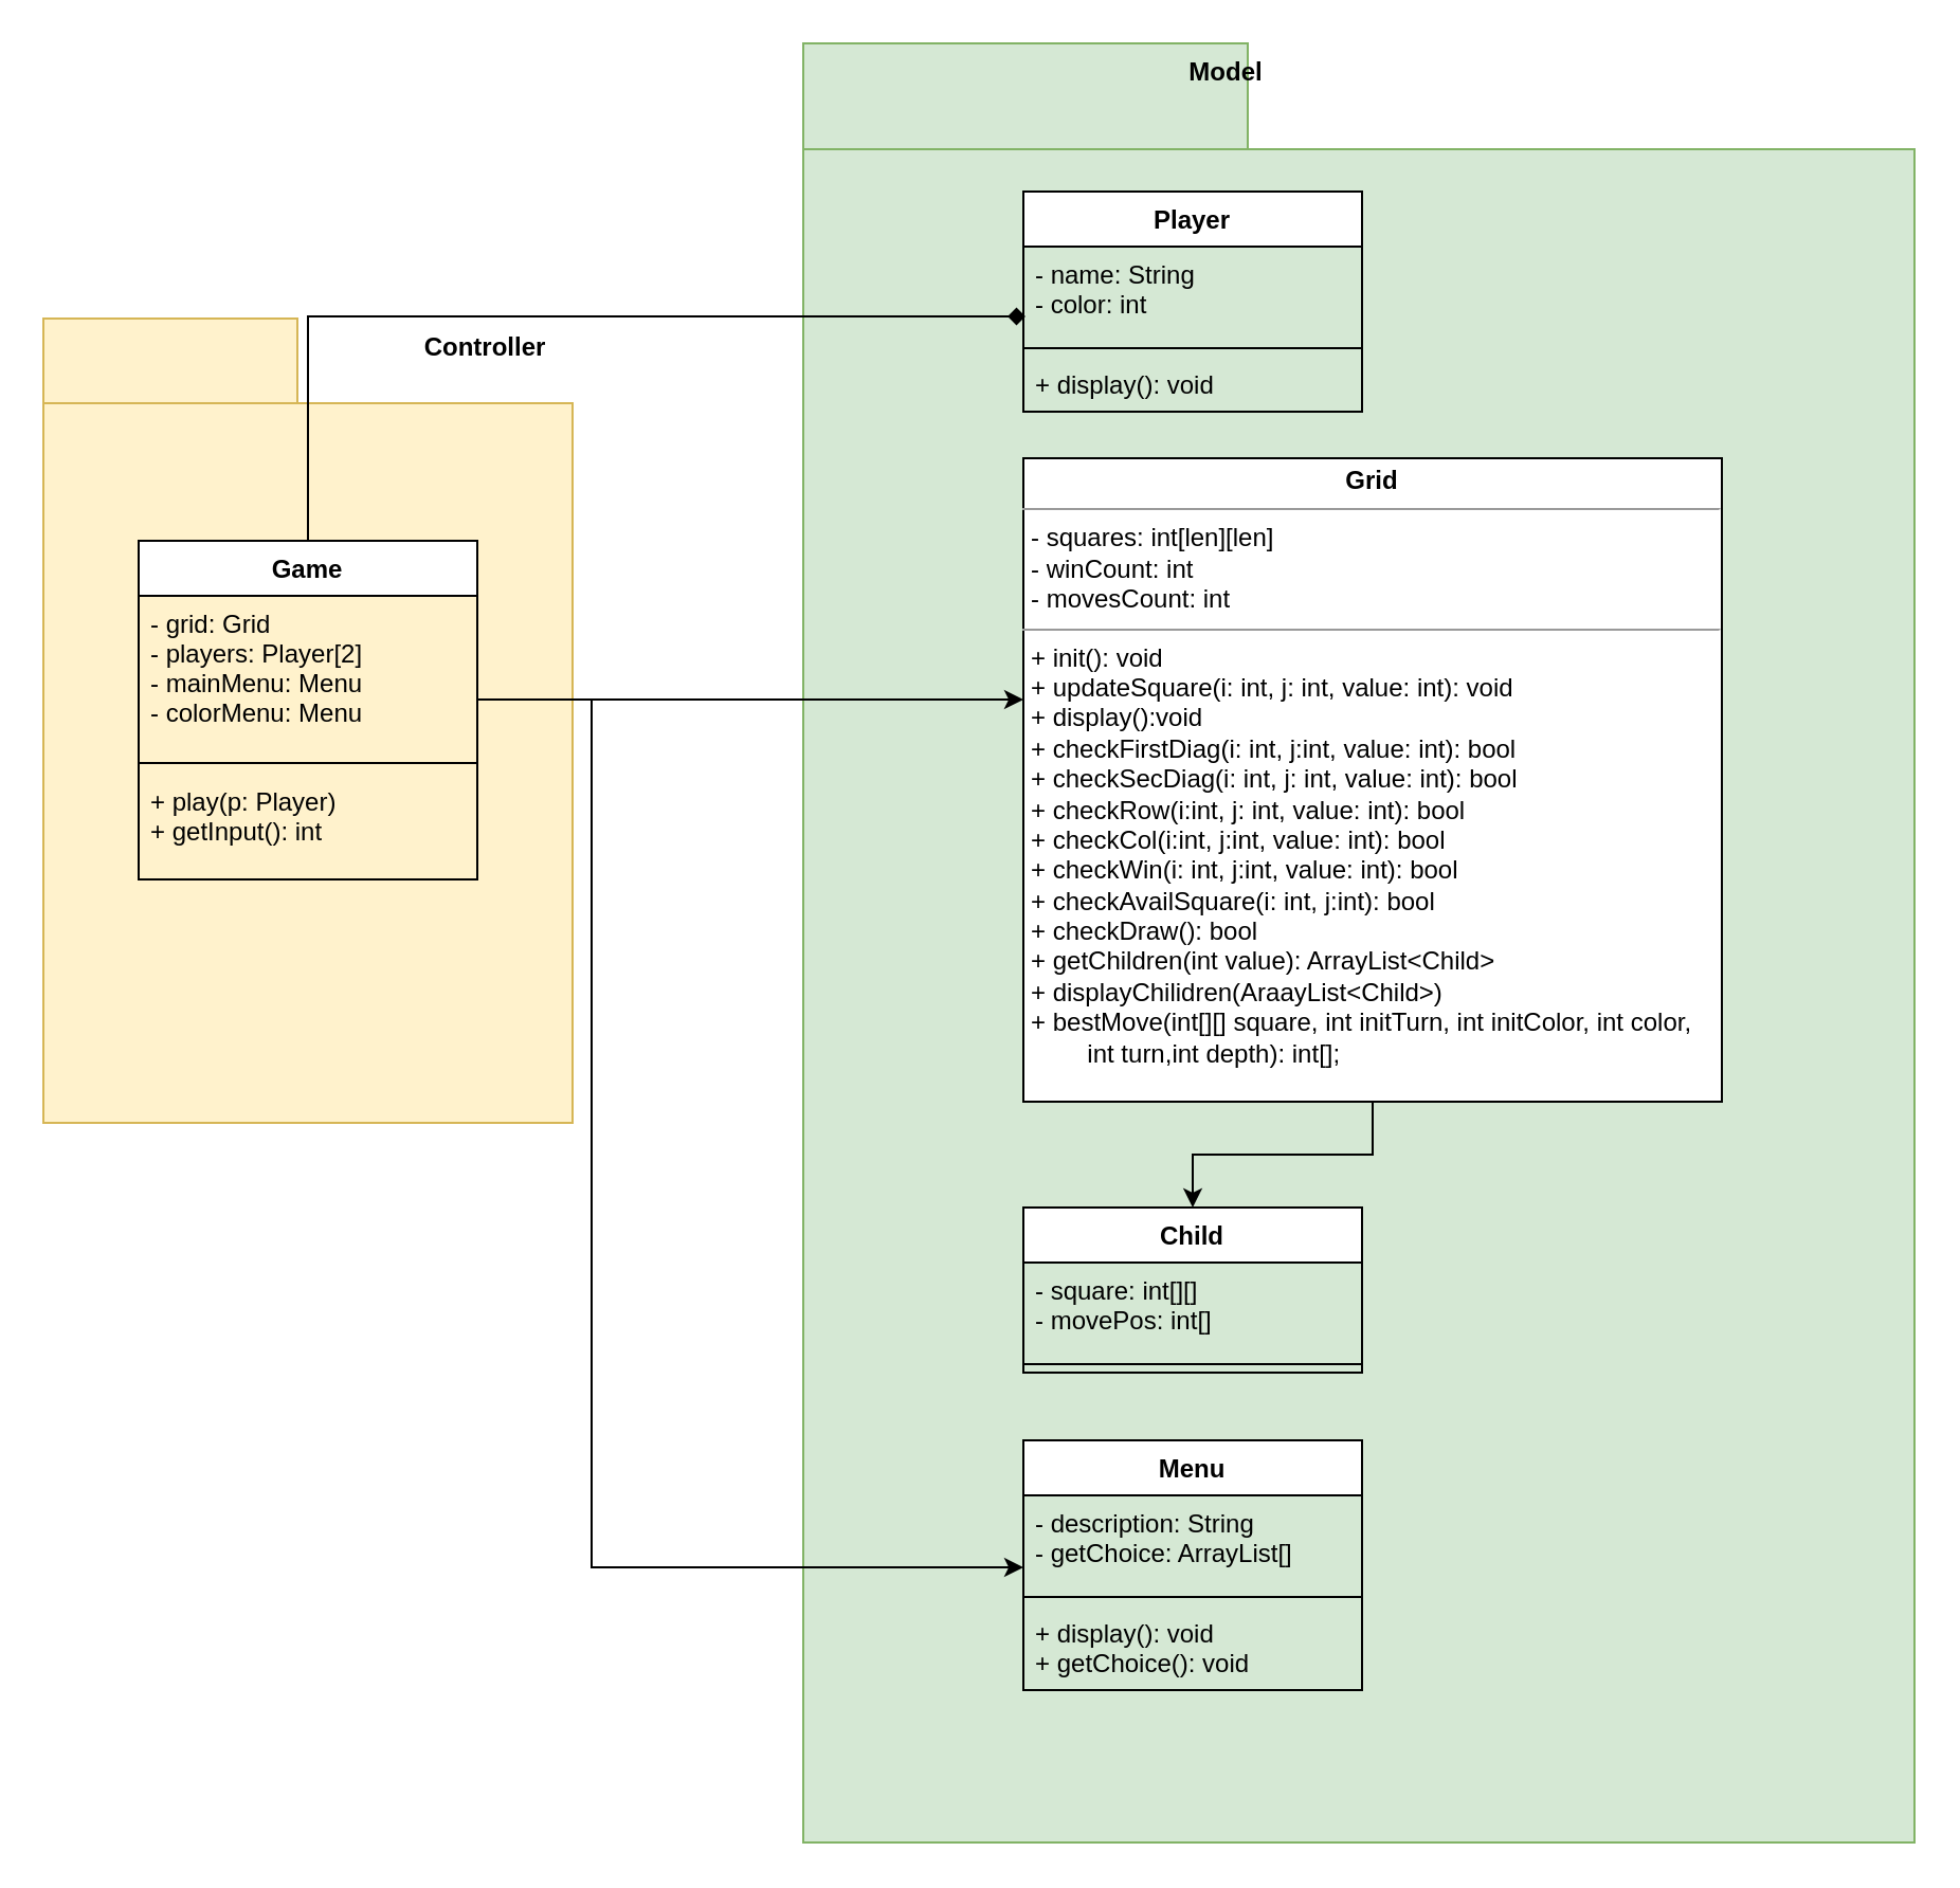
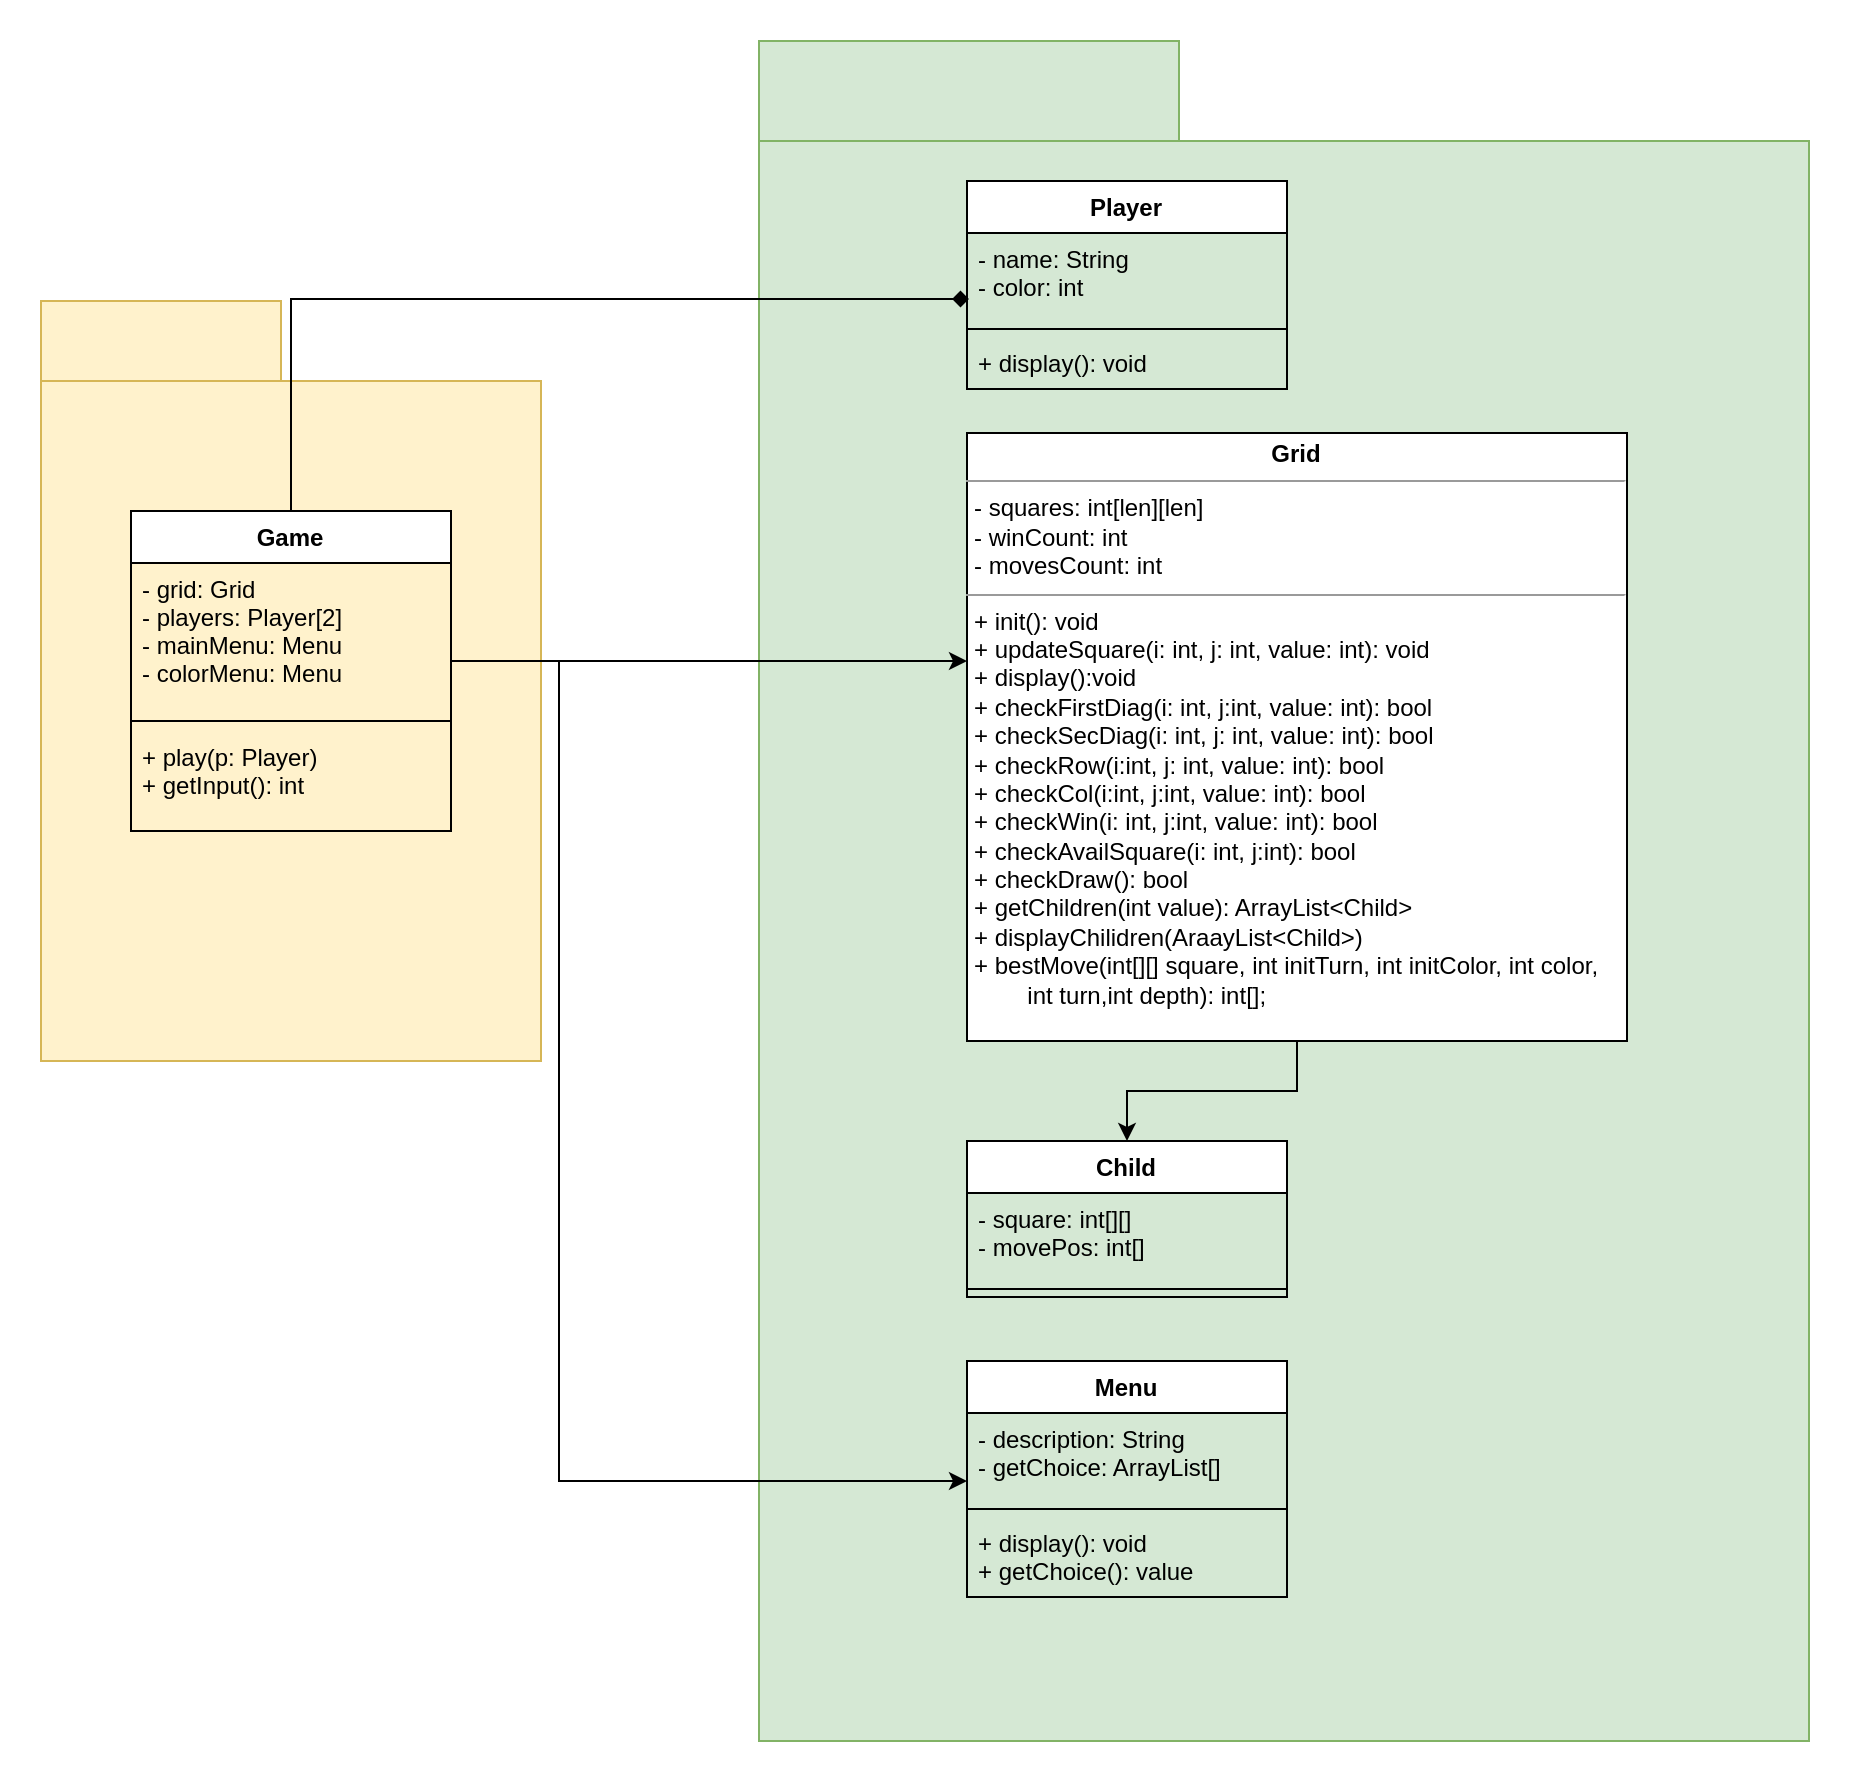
  <mxCell id="0" />
  <mxCell id="1" parent="0" />
  <mxCell id="2" value="" style="shape=folder;fontStyle=1;spacingTop=10;tabWidth=120;tabHeight=40;tabPosition=left;html=1;fillColor=#fff2cc;strokeColor=#d6b656;" parent="1" vertex="1"><mxGeometry x="20" y="150" width="250" height="380" as="geometry" /></mxCell>
  <mxCell id="3" value="+" style="shape=folder;fontStyle=1;spacingTop=10;tabWidth=210;tabHeight=50;tabPosition=left;html=1;fillColor=#d5e8d4;strokeColor=#82b366;" parent="1" vertex="1"><mxGeometry x="379" y="20" width="525" height="850" as="geometry" /></mxCell>
  <mxCell id="4" style="edgeStyle=orthogonalEdgeStyle;rounded=0;orthogonalLoop=1;jettySize=auto;html=1;exitX=0.5;exitY=1;exitDx=0;exitDy=0;entryX=0.5;entryY=0;entryDx=0;entryDy=0;" parent="1" source="5" target="23" edge="1"><mxGeometry relative="1" as="geometry" /></mxCell>
  <mxCell id="5" value="&lt;p style=&quot;margin:0px;margin-top:4px;text-align:center;&quot;&gt;&lt;b&gt;Grid&lt;/b&gt;&lt;/p&gt;&lt;hr size=&quot;1&quot;&gt;&lt;p style=&quot;margin:0px;margin-left:4px;&quot;&gt;- squares: int[len][len]&lt;/p&gt;&lt;p style=&quot;margin:0px;margin-left:4px;&quot;&gt;- winCount: int&lt;/p&gt;&lt;p style=&quot;margin:0px;margin-left:4px;&quot;&gt;- movesCount: int&lt;/p&gt;&lt;hr size=&quot;1&quot;&gt;&lt;p style=&quot;margin:0px;margin-left:4px;&quot;&gt;+ init(): void&lt;/p&gt;&lt;p style=&quot;margin:0px;margin-left:4px;&quot;&gt;+ updateSquare(i: int, j: int, value: int): void&lt;/p&gt;&lt;p style=&quot;margin:0px;margin-left:4px;&quot;&gt;+ display():void&lt;/p&gt;&lt;p style=&quot;margin:0px;margin-left:4px;&quot;&gt;+ checkFirstDiag(i: int, j:int, value: int): bool&lt;/p&gt;&lt;p style=&quot;margin:0px;margin-left:4px;&quot;&gt;+ checkSecDiag(i: int, j: int, value: int): bool&lt;/p&gt;&lt;p style=&quot;margin:0px;margin-left:4px;&quot;&gt;+ checkRow(i:int, j: int, value: int): bool&lt;/p&gt;&lt;p style=&quot;margin:0px;margin-left:4px;&quot;&gt;+ checkCol(i:int, j:int, value: int): bool&lt;/p&gt;&lt;p style=&quot;margin:0px;margin-left:4px;&quot;&gt;+ checkWin(i: int, j:int, value: int): bool&lt;/p&gt;&lt;p style=&quot;margin:0px;margin-left:4px;&quot;&gt;+ checkAvailSquare(i: int, j:int): bool&lt;/p&gt;&lt;p style=&quot;margin:0px;margin-left:4px;&quot;&gt;+ checkDraw(): bool&lt;/p&gt;&lt;p style=&quot;margin:0px;margin-left:4px;&quot;&gt;+ getChildren(int value): ArrayList&amp;lt;Child&amp;gt;&lt;/p&gt;&lt;p style=&quot;margin:0px;margin-left:4px;&quot;&gt;+ displayChilidren(AraayList&amp;lt;Child&amp;gt;)&lt;/p&gt;&lt;p style=&quot;margin:0px;margin-left:4px;&quot;&gt;+ bestMove(int[][] square, int initTurn, int initColor, int color,&amp;nbsp;&lt;/p&gt;&lt;p style=&quot;margin:0px;margin-left:4px;&quot;&gt;&lt;span style=&quot;white-space: pre;&quot;&gt;&#09;&lt;/span&gt;int turn,int depth): int[];&lt;/p&gt;" style="verticalAlign=top;align=left;overflow=fill;fontSize=12;fontFamily=Helvetica;html=1;" parent="1" vertex="1"><mxGeometry x="483" y="216" width="330" height="304" as="geometry" /></mxCell>
  <mxCell id="6" style="edgeStyle=orthogonalEdgeStyle;rounded=0;orthogonalLoop=1;jettySize=auto;html=1;entryX=0.006;entryY=0.75;entryDx=0;entryDy=0;entryPerimeter=0;endArrow=diamond;" parent="1" source="8" target="19" edge="1"><mxGeometry relative="1" as="geometry" /></mxCell>
  <mxCell id="7" style="edgeStyle=orthogonalEdgeStyle;rounded=0;orthogonalLoop=1;jettySize=auto;html=1;" parent="1" source="8" target="5" edge="1"><mxGeometry relative="1" as="geometry"><Array as="points"><mxPoint x="469" y="330" /><mxPoint x="469" y="330" /></Array></mxGeometry></mxCell>
  <mxCell id="8" value="Game" style="swimlane;fontStyle=1;align=center;verticalAlign=top;childLayout=stackLayout;horizontal=1;startSize=26;horizontalStack=0;resizeParent=1;resizeParentMax=0;resizeLast=0;collapsible=1;marginBottom=0;" parent="1" vertex="1"><mxGeometry x="65" y="255" width="160" height="160" as="geometry" /></mxCell>
  <mxCell id="9" value="- grid: Grid&#10;- players: Player[2]&#10;- mainMenu: Menu&#10;- colorMenu: Menu" style="text;strokeColor=none;fillColor=none;align=left;verticalAlign=top;spacingLeft=4;spacingRight=4;overflow=hidden;rotatable=0;points=[[0,0.5],[1,0.5]];portConstraint=eastwest;" parent="8" vertex="1"><mxGeometry y="26" width="160" height="74" as="geometry" /></mxCell>
  <mxCell id="10" value="" style="line;strokeWidth=1;fillColor=none;align=left;verticalAlign=middle;spacingTop=-1;spacingLeft=3;spacingRight=3;rotatable=0;labelPosition=right;points=[];portConstraint=eastwest;" parent="8" vertex="1"><mxGeometry y="100" width="160" height="10" as="geometry" /></mxCell>
  <mxCell id="11" value="+ play(p: Player)&#10;+ getInput(): int&#10;" style="text;strokeColor=none;fillColor=none;align=left;verticalAlign=top;spacingLeft=4;spacingRight=4;overflow=hidden;rotatable=0;points=[[0,0.5],[1,0.5]];portConstraint=eastwest;" parent="8" vertex="1"><mxGeometry y="110" width="160" height="50" as="geometry" /></mxCell>
  <mxCell id="12" value="Menu" style="swimlane;fontStyle=1;align=center;verticalAlign=top;childLayout=stackLayout;horizontal=1;startSize=26;horizontalStack=0;resizeParent=1;resizeParentMax=0;resizeLast=0;collapsible=1;marginBottom=0;" parent="1" vertex="1"><mxGeometry x="483" y="680" width="160" height="118" as="geometry" /></mxCell>
  <mxCell id="13" value="- description: String&#10;- getChoice: ArrayList[]" style="text;strokeColor=none;fillColor=none;align=left;verticalAlign=top;spacingLeft=4;spacingRight=4;overflow=hidden;rotatable=0;points=[[0,0.5],[1,0.5]];portConstraint=eastwest;" parent="12" vertex="1"><mxGeometry y="26" width="160" height="44" as="geometry" /></mxCell>
  <mxCell id="14" value="" style="line;strokeWidth=1;fillColor=none;align=left;verticalAlign=middle;spacingTop=-1;spacingLeft=3;spacingRight=3;rotatable=0;labelPosition=right;points=[];portConstraint=eastwest;" parent="12" vertex="1"><mxGeometry y="70" width="160" height="8" as="geometry" /></mxCell>
- <mxCell id="15" value="+ display(): void&#10;+ getChoice(): void" style="text;strokeColor=none;fillColor=none;align=left;verticalAlign=top;spacingLeft=4;spacingRight=4;overflow=hidden;rotatable=0;points=[[0,0.5],[1,0.5]];portConstraint=eastwest;" parent="12" vertex="1"><mxGeometry y="78" width="160" height="40" as="geometry" /></mxCell>
- <mxCell id="16" value="Model" style="text;align=center;fontStyle=1;verticalAlign=middle;spacingLeft=3;spacingRight=3;strokeColor=none;rotatable=0;points=[[0,0.5],[1,0.5]];portConstraint=eastwest;" parent="1" vertex="1"><mxGeometry x="509" y="20" width="140" height="26" as="geometry" /></mxCell>
- <mxCell id="17" value="Controller" style="text;align=center;fontStyle=1;verticalAlign=middle;spacingLeft=3;spacingRight=3;strokeColor=none;rotatable=0;points=[[0,0.5],[1,0.5]];portConstraint=eastwest;" parent="1" vertex="1"><mxGeometry x="189" y="150" width="80" height="26" as="geometry" /></mxCell>
+ <mxCell id="15" value="+ display(): void&#10;+ getChoice(): value" style="text;strokeColor=none;fillColor=none;align=left;verticalAlign=top;spacingLeft=4;spacingRight=4;overflow=hidden;rotatable=0;points=[[0,0.5],[1,0.5]];portConstraint=eastwest;" parent="12" vertex="1"><mxGeometry y="78" width="160" height="40" as="geometry" /></mxCell>
  <mxCell id="18" value="Player" style="swimlane;fontStyle=1;align=center;verticalAlign=top;childLayout=stackLayout;horizontal=1;startSize=26;horizontalStack=0;resizeParent=1;resizeParentMax=0;resizeLast=0;collapsible=1;marginBottom=0;" parent="1" vertex="1"><mxGeometry x="483" y="90" width="160" height="104" as="geometry" /></mxCell>
  <mxCell id="19" value="- name: String&#10;- color: int" style="text;strokeColor=none;fillColor=none;align=left;verticalAlign=top;spacingLeft=4;spacingRight=4;overflow=hidden;rotatable=0;points=[[0,0.5],[1,0.5]];portConstraint=eastwest;" parent="18" vertex="1"><mxGeometry y="26" width="160" height="44" as="geometry" /></mxCell>
  <mxCell id="20" value="" style="line;strokeWidth=1;fillColor=none;align=left;verticalAlign=middle;spacingTop=-1;spacingLeft=3;spacingRight=3;rotatable=0;labelPosition=right;points=[];portConstraint=eastwest;" parent="18" vertex="1"><mxGeometry y="70" width="160" height="8" as="geometry" /></mxCell>
  <mxCell id="21" value="+ display(): void" style="text;strokeColor=none;fillColor=none;align=left;verticalAlign=top;spacingLeft=4;spacingRight=4;overflow=hidden;rotatable=0;points=[[0,0.5],[1,0.5]];portConstraint=eastwest;" parent="18" vertex="1"><mxGeometry y="78" width="160" height="26" as="geometry" /></mxCell>
  <mxCell id="22" style="edgeStyle=orthogonalEdgeStyle;rounded=0;orthogonalLoop=1;jettySize=auto;html=1;" parent="1" source="9" target="13" edge="1"><mxGeometry relative="1" as="geometry"><Array as="points"><mxPoint x="279" y="330" /><mxPoint x="279" y="740" /></Array></mxGeometry></mxCell>
  <mxCell id="23" value="Child" style="swimlane;fontStyle=1;align=center;verticalAlign=top;childLayout=stackLayout;horizontal=1;startSize=26;horizontalStack=0;resizeParent=1;resizeParentMax=0;resizeLast=0;collapsible=1;marginBottom=0;" parent="1" vertex="1"><mxGeometry x="483" y="570" width="160" height="78" as="geometry" /></mxCell>
  <mxCell id="24" value="- square: int[][]&#10;- movePos: int[]" style="text;strokeColor=none;fillColor=none;align=left;verticalAlign=top;spacingLeft=4;spacingRight=4;overflow=hidden;rotatable=0;points=[[0,0.5],[1,0.5]];portConstraint=eastwest;" parent="23" vertex="1"><mxGeometry y="26" width="160" height="44" as="geometry" /></mxCell>
  <mxCell id="25" value="" style="line;strokeWidth=1;fillColor=none;align=left;verticalAlign=middle;spacingTop=-1;spacingLeft=3;spacingRight=3;rotatable=0;labelPosition=right;points=[];portConstraint=eastwest;" parent="23" vertex="1"><mxGeometry y="70" width="160" height="8" as="geometry" /></mxCell>
